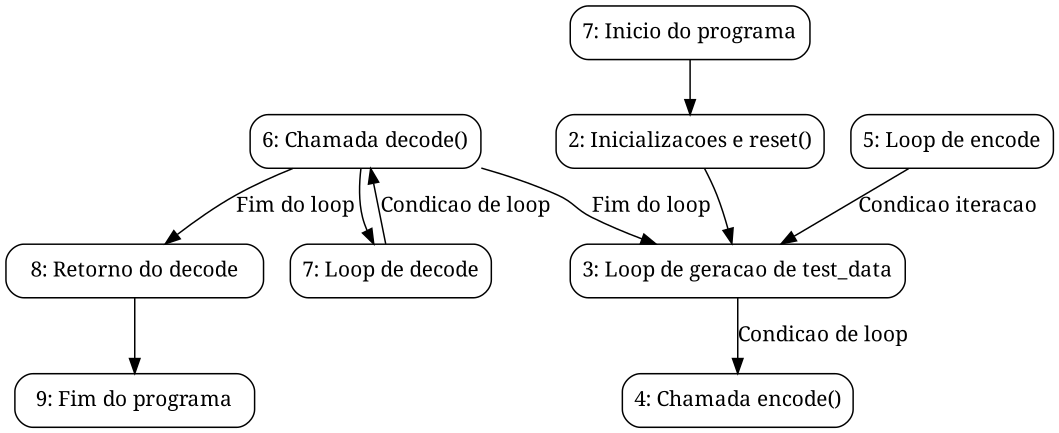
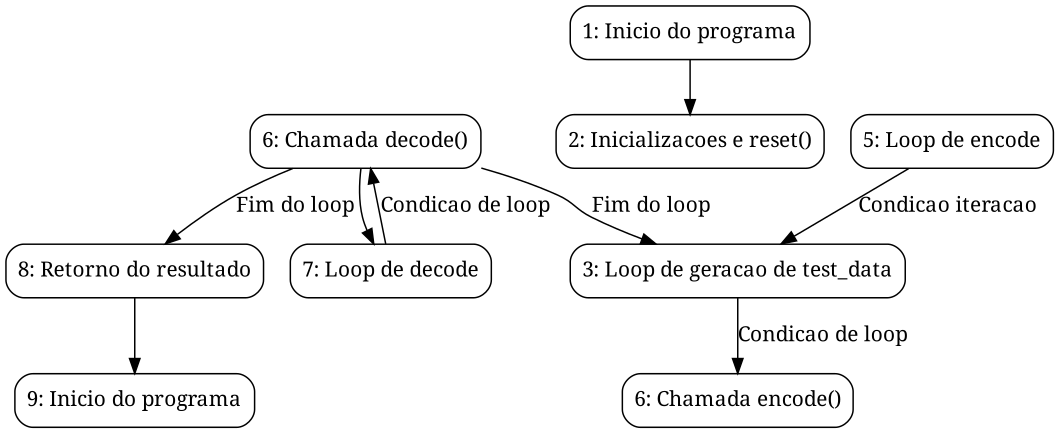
  digraph {
    fontname="Noto Serif"
    node [fontname="Noto Serif" shape=box style=rounded]
    edge [fontname="Noto Serif"]
-   n1 [label="7: Inicio do programa"]
+   n1 [label="1: Inicio do programa"]
    n2 [label="2: Inicializacoes e reset()"]
    n3 [label="3: Loop de geracao de test_data"]
-   n4 [label="4: Chamada encode()"]
+   n4 [label="6: Chamada encode()"]
    n5 [label="6: Chamada decode()"]
    n6 [label="7: Loop de decode"]
-   n7 [label="8: Retorno do decode"]
+   n7 [label="8: Retorno do resultado"]
    n8 [label="5: Loop de encode"]
-   n9 [label="9: Fim do programa"]
+   n9 [label="9: Inicio do programa"]
    n1 -> n2
-   n2 -> n3
    n3 -> n4 [label="Condicao de loop"]
    n5 -> n3 [label="Fim do loop"]
    n5 -> n6
    n5 -> n7 [label="Fim do loop"]
    n6 -> n5 [label="Condicao de loop"]
    n7 -> n9
    n8 -> n3 [label="Condicao iteracao"]
  }
